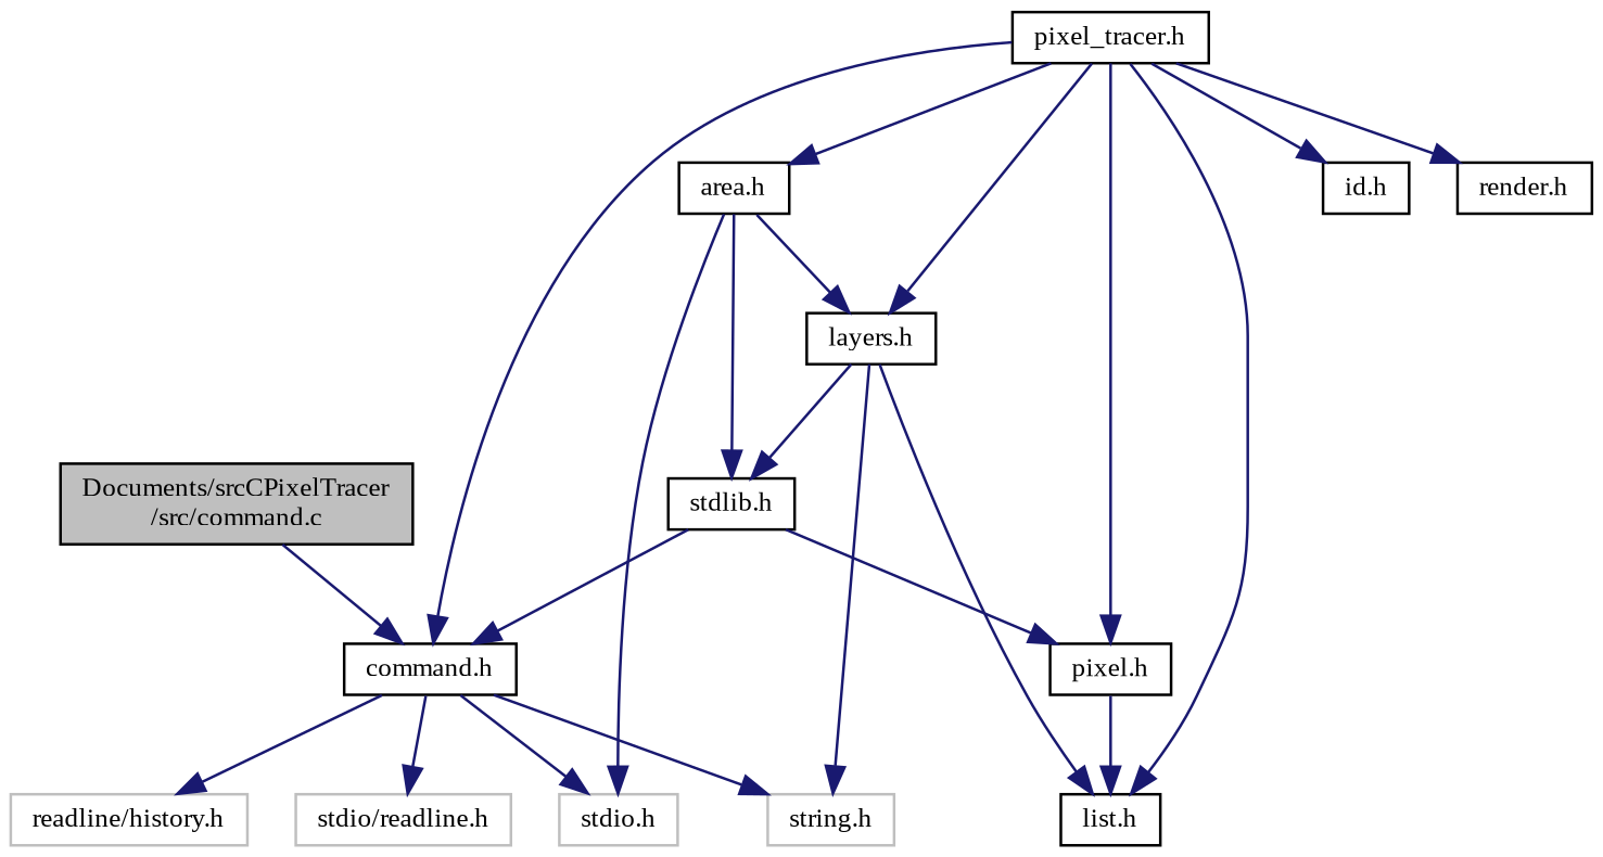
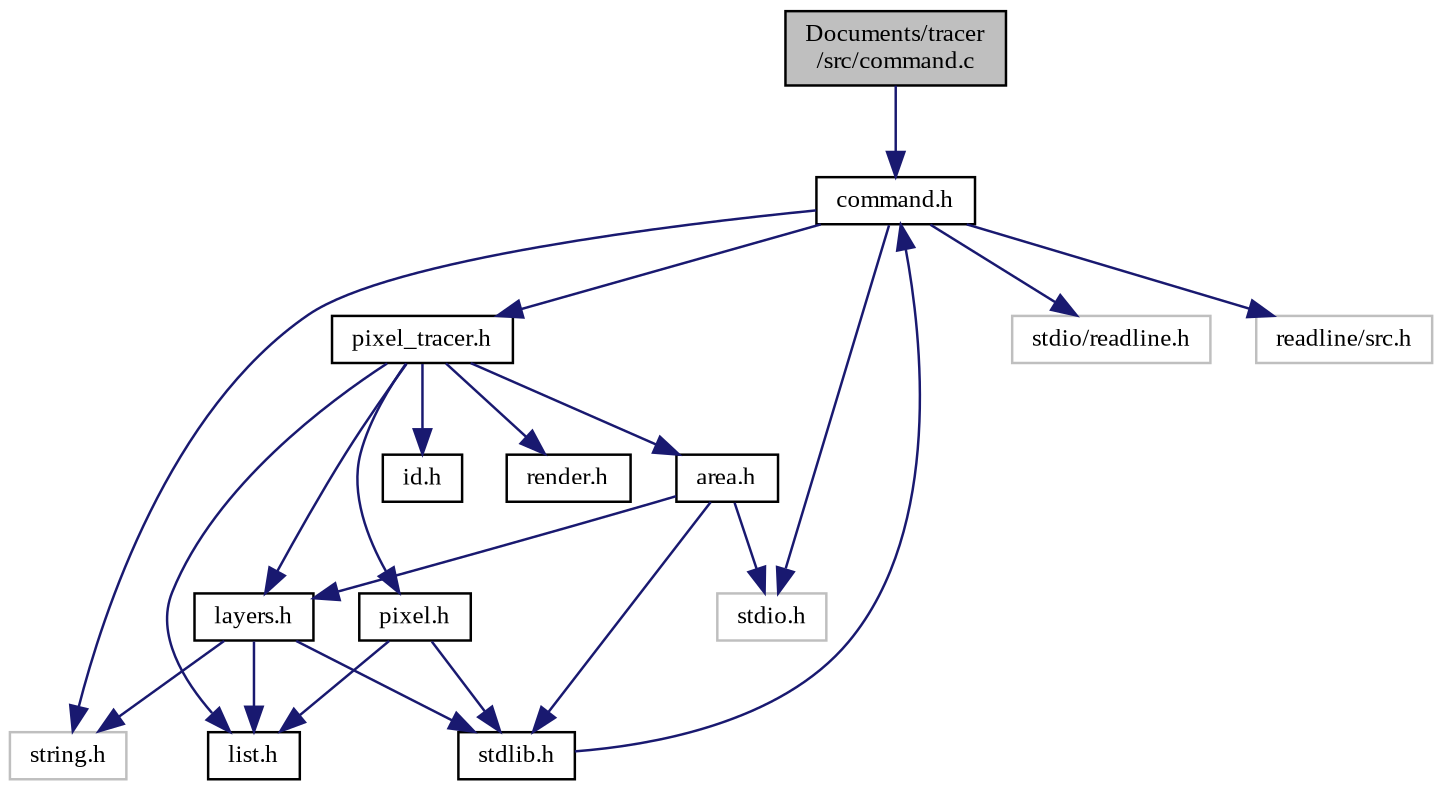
  digraph {
    fontname="Liberation Serif"
    node [color=black fillcolor=white fontname="Liberation Serif" fontsize=10 shape=record style=filled]
    edge [color=midnightblue fontname="Liberation Serif" fontsize=10 labelfontname=Helvetica labelfontsize=10 style=solid]
-   n1 [fillcolor=grey75 fontcolor=black height=0.2 label="Documents/srcCPixelTracer\l/src/command.c" width=0.4]
+   n1 [fillcolor=grey75 fontcolor=black height=0.2 label="Documents/tracer\l/src/command.c" width=0.4]
    n2 [height=0.2 label="command.h" width=0.4]
    n3 [color=grey75 height=0.2 label="string.h" width=0.4]
    n4 [color=grey75 height=0.2 label="stdio.h" width=0.4]
    n5 [color=grey75 height=0.2 label="stdio/readline.h" width=0.4]
-   n6 [color=grey75 height=0.2 label="readline/history.h" width=0.4]
+   n6 [color=grey75 height=0.2 label="readline/src.h" width=0.4]
    n7 [height=0.2 label="pixel_tracer.h" width=0.4]
    n8 [height=0.2 label="stdlib.h" width=0.4]
    n9 [height=0.2 label="list.h" width=0.4]
    n10 [height=0.2 label="id.h" width=0.4]
    n11 [height=0.2 label="area.h" width=0.4]
    n12 [height=0.2 label="layers.h" width=0.4]
    n13 [height=0.2 label="pixel.h" width=0.4]
    n14 [height=0.2 label="render.h" width=0.4]
    n1 -> n2
    n2 -> n3
    n2 -> n4
    n2 -> n5
    n2 -> n6
-   n7 -> n2
+   n2 -> n7
    n7 -> n9
    n7 -> n10
    n7 -> n11
    n7 -> n12
    n7 -> n13
    n7 -> n14
    n8 -> n2
    n11 -> n4
    n11 -> n8
    n11 -> n12
    n12 -> n3
    n12 -> n8
    n12 -> n9
-   n8 -> n13
+   n13 -> n8
    n13 -> n9
  }
